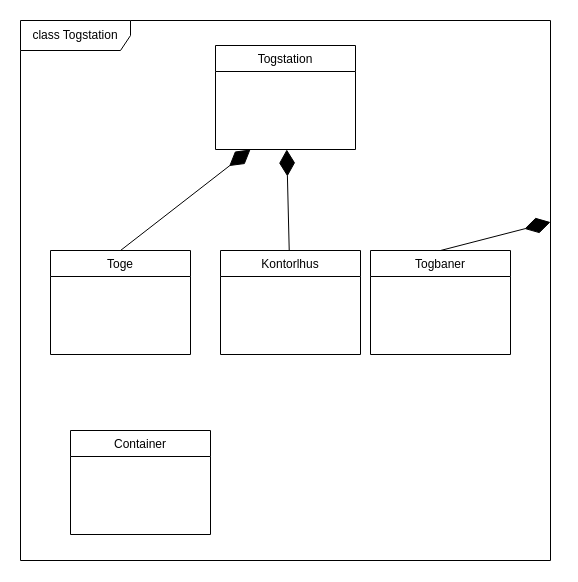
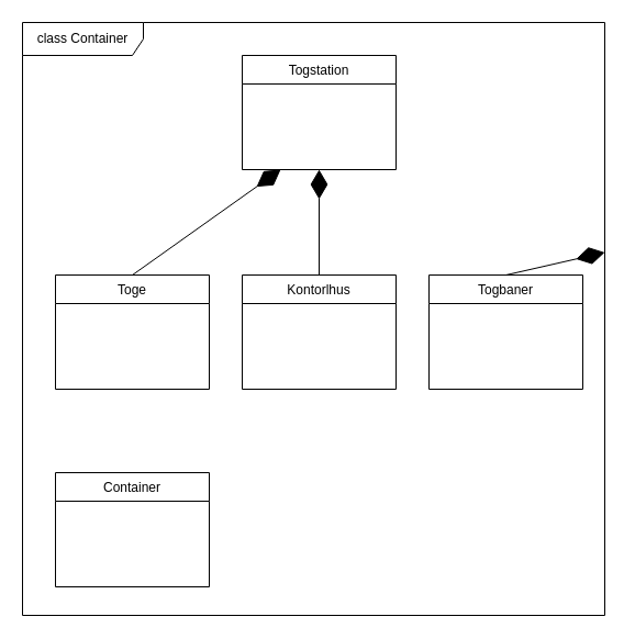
  <mxCell id="0" />
  <mxCell id="1" parent="0" />
- <mxCell id="2" value="class Togstation" style="shape=umlFrame;whiteSpace=wrap;html=1;width=110;height=30;" parent="1" vertex="1"><mxGeometry x="20" y="20" width="530" height="540" as="geometry" /></mxCell>
- <mxCell id="3" value="Togstation" style="swimlane;fontStyle=0;childLayout=stackLayout;horizontal=1;startSize=26;fillColor=none;horizontalStack=0;resizeParent=1;resizeParentMax=0;resizeLast=0;collapsible=1;marginBottom=0;" parent="1" vertex="1"><mxGeometry x="215" y="45" width="140" height="104" as="geometry" /></mxCell>
- <mxCell id="4" value="Togbaner" style="swimlane;fontStyle=0;childLayout=stackLayout;horizontal=1;startSize=26;fillColor=none;horizontalStack=0;resizeParent=1;resizeParentMax=0;resizeLast=0;collapsible=1;marginBottom=0;" parent="1" vertex="1"><mxGeometry x="370" y="250" width="140" height="104" as="geometry" /></mxCell>
+ <mxCell id="2" value="class Container" style="shape=umlFrame;whiteSpace=wrap;html=1;width=110;height=30;" parent="1" vertex="1"><mxGeometry x="20" y="20" width="530" height="540" as="geometry" /></mxCell>
+ <mxCell id="3" value="Togstation" style="swimlane;fontStyle=0;childLayout=stackLayout;horizontal=1;startSize=26;fillColor=none;horizontalStack=0;resizeParent=1;resizeParentMax=0;resizeLast=0;collapsible=1;marginBottom=0;" parent="1" vertex="1"><mxGeometry x="220" y="50" width="140" height="104" as="geometry" /></mxCell>
+ <mxCell id="4" value="Togbaner" style="swimlane;fontStyle=0;childLayout=stackLayout;horizontal=1;startSize=26;fillColor=none;horizontalStack=0;resizeParent=1;resizeParentMax=0;resizeLast=0;collapsible=1;marginBottom=0;" parent="1" vertex="1"><mxGeometry x="390" y="250" width="140" height="104" as="geometry" /></mxCell>
  <mxCell id="5" value="Toge" style="swimlane;fontStyle=0;childLayout=stackLayout;horizontal=1;startSize=26;fillColor=none;horizontalStack=0;resizeParent=1;resizeParentMax=0;resizeLast=0;collapsible=1;marginBottom=0;" parent="1" vertex="1"><mxGeometry x="50" y="250" width="140" height="104" as="geometry" /></mxCell>
- <mxCell id="6" value="Container" style="swimlane;fontStyle=0;childLayout=stackLayout;horizontal=1;startSize=26;fillColor=none;horizontalStack=0;resizeParent=1;resizeParentMax=0;resizeLast=0;collapsible=1;marginBottom=0;" parent="1" vertex="1"><mxGeometry x="70" y="430" width="140" height="104" as="geometry" /></mxCell>
+ <mxCell id="6" value="Container" style="swimlane;fontStyle=0;childLayout=stackLayout;horizontal=1;startSize=26;fillColor=none;horizontalStack=0;resizeParent=1;resizeParentMax=0;resizeLast=0;collapsible=1;marginBottom=0;" parent="1" vertex="1"><mxGeometry x="50" y="430" width="140" height="104" as="geometry" /></mxCell>
  <mxCell id="7" value="" style="endArrow=diamondThin;endFill=1;endSize=24;html=1;rounded=0;exitX=0.5;exitY=0;exitDx=0;exitDy=0;entryX=0.25;entryY=1;entryDx=0;entryDy=0;" parent="1" source="5" target="3" edge="1"><mxGeometry width="160" relative="1" as="geometry"><mxPoint x="150" y="210" as="sourcePoint" /><mxPoint x="310" y="210" as="targetPoint" /></mxGeometry></mxCell>
  <mxCell id="8" value="" style="endArrow=diamondThin;endFill=1;endSize=24;html=1;rounded=0;exitX=0.5;exitY=0;exitDx=0;exitDy=0;" parent="1" source="4" target="2" edge="1"><mxGeometry width="160" relative="1" as="geometry"><mxPoint x="160" y="260" as="sourcePoint" /><mxPoint x="230" y="112" as="targetPoint" /></mxGeometry></mxCell>
  <mxCell id="9" value="Kontorlhus" style="swimlane;fontStyle=0;childLayout=stackLayout;horizontal=1;startSize=26;fillColor=none;horizontalStack=0;resizeParent=1;resizeParentMax=0;resizeLast=0;collapsible=1;marginBottom=0;" vertex="1" parent="1"><mxGeometry x="220" y="250" width="140" height="104" as="geometry" /></mxCell>
  <mxCell id="10" value="" style="endArrow=diamondThin;endFill=1;endSize=24;html=1;rounded=0;" edge="1" parent="1" source="9" target="3"><mxGeometry width="160" relative="1" as="geometry"><mxPoint x="130" y="260" as="sourcePoint" /><mxPoint x="265" y="164" as="targetPoint" /></mxGeometry></mxCell>
